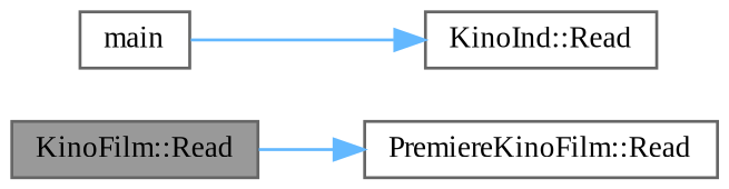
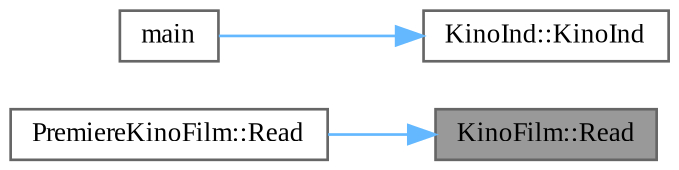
  digraph {
    fontname="Liberation Serif"
    rankdir=RL
    node [color=grey40 fillcolor=white fontname="Liberation Serif" fontsize=10 shape=box style=filled]
    edge [color=steelblue1 dir=back fontname="Liberation Serif" fontsize=10 labelfontname=Helvetica labelfontsize=10 style=solid]
    n1 [color=gray40 fillcolor=grey60 fontcolor=black height=0.2 label="KinoFilm::Read" width=0.4]
    n2 [height=0.2 label="PremiereKinoFilm::Read" width=0.4]
-   n3 [height=0.2 label="KinoInd::Read" width=0.4]
+   n3 [height=0.2 label="KinoInd::KinoInd" width=0.4]
    n4 [height=0.2 label=main width=0.4]
-   n2 -> n1
+   n1 -> n2
    n3 -> n4
  }
